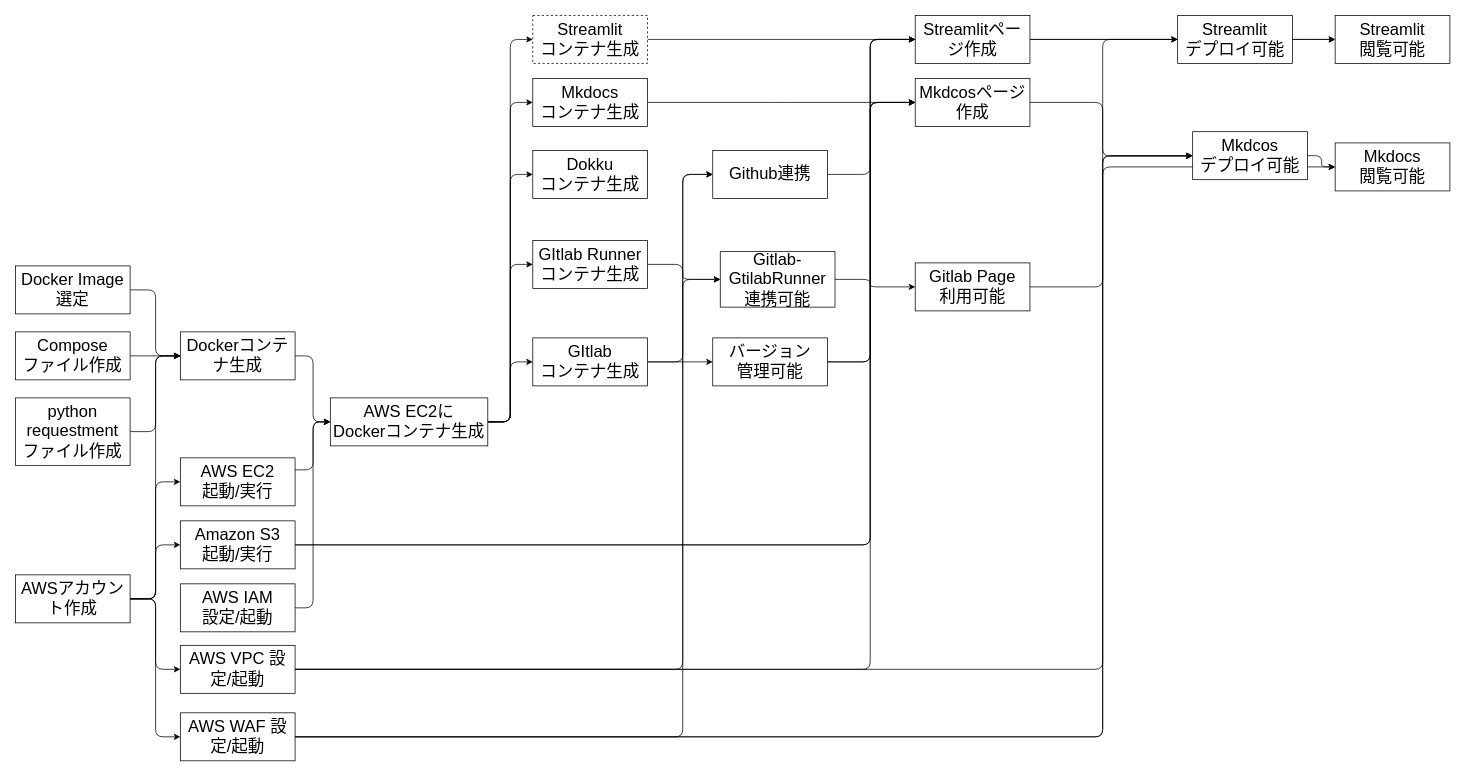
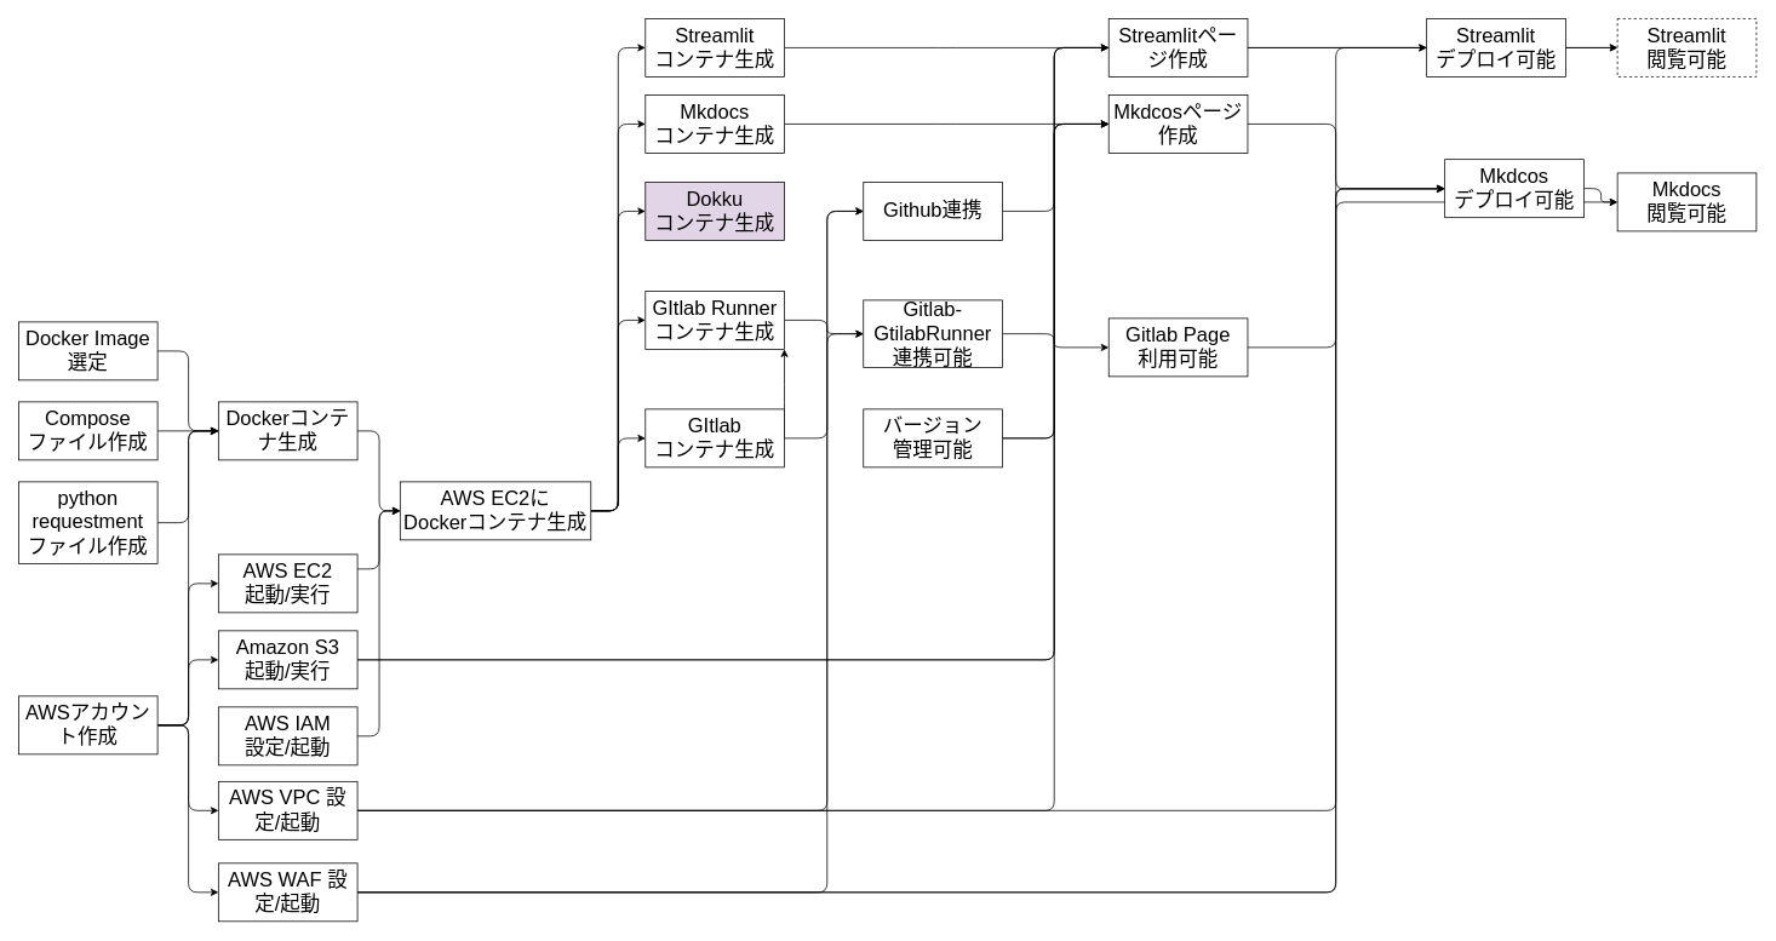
  <mxCell id="0" />
  <mxCell id="1" parent="0" />
  <mxCell id="2" style="edgeStyle=elbowEdgeStyle;html=1;exitX=1;exitY=0.5;exitDx=0;exitDy=0;entryX=0;entryY=0.5;entryDx=0;entryDy=0;" edge="1" parent="1" source="46" target="16"><mxGeometry relative="1" as="geometry" /></mxCell>
  <mxCell id="3" style="edgeStyle=elbowEdgeStyle;html=1;exitX=1;exitY=0.5;exitDx=0;exitDy=0;entryX=0;entryY=0.5;entryDx=0;entryDy=0;" edge="1" parent="1" source="46" target="18"><mxGeometry relative="1" as="geometry" /></mxCell>
  <mxCell id="4" style="edgeStyle=elbowEdgeStyle;html=1;exitX=1;exitY=0.5;exitDx=0;exitDy=0;entryX=0;entryY=0.5;entryDx=0;entryDy=0;" edge="1" parent="1" source="46" target="39"><mxGeometry relative="1" as="geometry" /></mxCell>
  <mxCell id="5" style="edgeStyle=elbowEdgeStyle;html=1;exitX=1;exitY=0.5;exitDx=0;exitDy=0;entryX=0;entryY=0.5;entryDx=0;entryDy=0;" edge="1" parent="1" source="46" target="38"><mxGeometry relative="1" as="geometry"><mxPoint x="370" y="120" as="targetPoint" /></mxGeometry></mxCell>
  <mxCell id="6" style="edgeStyle=elbowEdgeStyle;html=1;exitX=1;exitY=0.5;exitDx=0;exitDy=0;entryX=0;entryY=0.5;entryDx=0;entryDy=0;" edge="1" parent="1" source="46" target="45"><mxGeometry relative="1" as="geometry" /></mxCell>
  <mxCell id="7" style="edgeStyle=elbowEdgeStyle;html=1;exitX=1;exitY=0.5;exitDx=0;exitDy=0;" edge="1" parent="1" source="8" target="46"><mxGeometry relative="1" as="geometry" /></mxCell>
  <mxCell id="8" value="Dockerコンテナ生成" style="whiteSpace=wrap;html=1;fontSize=22;" vertex="1" parent="1"><mxGeometry x="240" y="442" width="153" height="64" as="geometry" /></mxCell>
  <mxCell id="9" style="edgeStyle=elbowEdgeStyle;html=1;exitX=1;exitY=0.25;exitDx=0;exitDy=0;entryX=0;entryY=0.5;entryDx=0;entryDy=0;" edge="1" parent="1" source="10" target="46"><mxGeometry relative="1" as="geometry" /></mxCell>
  <mxCell id="10" value="AWS EC2&lt;br&gt;起動/実行" style="whiteSpace=wrap;html=1;fontSize=22;" vertex="1" parent="1"><mxGeometry x="240" y="610" width="153" height="64" as="geometry" /></mxCell>
  <mxCell id="11" style="edgeStyle=elbowEdgeStyle;html=1;exitX=1;exitY=0.5;exitDx=0;exitDy=0;" edge="1" parent="1" source="13" target="55"><mxGeometry relative="1" as="geometry"><Array as="points"><mxPoint x="1160" y="590" /><mxPoint x="1090" y="430" /></Array></mxGeometry></mxCell>
  <mxCell id="12" style="edgeStyle=elbowEdgeStyle;html=1;exitX=1;exitY=0.5;exitDx=0;exitDy=0;entryX=0;entryY=0.5;entryDx=0;entryDy=0;" edge="1" parent="1" source="13" target="59"><mxGeometry relative="1" as="geometry"><Array as="points"><mxPoint x="1160" y="570" /><mxPoint x="1090" y="400" /><mxPoint x="790" y="150" /></Array></mxGeometry></mxCell>
  <mxCell id="13" value="Amazon S3 &lt;br&gt;起動/実行" style="whiteSpace=wrap;html=1;fontSize=22;" vertex="1" parent="1"><mxGeometry x="240" y="694" width="153" height="64" as="geometry" /></mxCell>
- <mxCell id="14" style="edgeStyle=elbowEdgeStyle;html=1;exitX=1;exitY=0.5;exitDx=0;exitDy=0;" edge="1" parent="1" source="16" target="49"><mxGeometry relative="1" as="geometry" /></mxCell>
+ <mxCell id="14" style="edgeStyle=elbowEdgeStyle;html=1;exitX=1;exitY=0.5;exitDx=0;exitDy=0;" edge="1" parent="1" source="16" target="18"><mxGeometry relative="1" as="geometry" /></mxCell>
  <mxCell id="15" style="edgeStyle=elbowEdgeStyle;html=1;exitX=1;exitY=0.5;exitDx=0;exitDy=0;entryX=0;entryY=0.5;entryDx=0;entryDy=0;" edge="1" parent="1" source="16" target="51"><mxGeometry relative="1" as="geometry"><Array as="points"><mxPoint x="910" y="420" /></Array></mxGeometry></mxCell>
  <mxCell id="16" value="GItlab&lt;br style=&quot;font-size: 22px;&quot;&gt;コンテナ生成" style="whiteSpace=wrap;html=1;fontSize=22;" vertex="1" parent="1"><mxGeometry x="710" y="450" width="153" height="64" as="geometry" /></mxCell>
  <mxCell id="17" style="edgeStyle=elbowEdgeStyle;html=1;exitX=1;exitY=0.5;exitDx=0;exitDy=0;entryX=0;entryY=0.5;entryDx=0;entryDy=0;" edge="1" parent="1" source="18" target="51"><mxGeometry relative="1" as="geometry"><Array as="points"><mxPoint x="910" y="360" /></Array></mxGeometry></mxCell>
  <mxCell id="18" value="GItlab Runner&lt;br style=&quot;font-size: 22px;&quot;&gt;コンテナ生成" style="whiteSpace=wrap;html=1;fontSize=22;" vertex="1" parent="1"><mxGeometry x="710" y="320" width="153" height="64" as="geometry" /></mxCell>
  <mxCell id="19" style="edgeStyle=elbowEdgeStyle;html=1;exitX=1;exitY=0.5;exitDx=0;exitDy=0;entryX=0;entryY=0.5;entryDx=0;entryDy=0;" edge="1" parent="1" source="20" target="8"><mxGeometry relative="1" as="geometry" /></mxCell>
  <mxCell id="20" value="Docker Image選定" style="whiteSpace=wrap;html=1;fontSize=22;" vertex="1" parent="1"><mxGeometry x="20" y="354" width="153" height="64" as="geometry" /></mxCell>
  <mxCell id="21" style="edgeStyle=elbowEdgeStyle;html=1;exitX=1;exitY=0.5;exitDx=0;exitDy=0;entryX=0;entryY=0.5;entryDx=0;entryDy=0;" edge="1" parent="1" source="22" target="8"><mxGeometry relative="1" as="geometry"><mxPoint x="250" y="505" as="targetPoint" /></mxGeometry></mxCell>
  <mxCell id="22" value="Compose&lt;br&gt;ファイル作成" style="whiteSpace=wrap;html=1;fontSize=22;" vertex="1" parent="1"><mxGeometry x="20" y="442" width="153" height="64" as="geometry" /></mxCell>
  <mxCell id="23" style="edgeStyle=elbowEdgeStyle;html=1;exitX=1;exitY=0.5;exitDx=0;exitDy=0;entryX=0;entryY=0.5;entryDx=0;entryDy=0;" edge="1" parent="1" source="24" target="8"><mxGeometry relative="1" as="geometry" /></mxCell>
  <mxCell id="24" value="python requestment&lt;br&gt;ファイル作成" style="whiteSpace=wrap;html=1;fontSize=22;" vertex="1" parent="1"><mxGeometry x="20" y="530" width="153" height="90" as="geometry" /></mxCell>
  <mxCell id="25" value="" style="edgeStyle=elbowEdgeStyle;html=1;entryX=0;entryY=0.5;entryDx=0;entryDy=0;exitX=1;exitY=0.5;exitDx=0;exitDy=0;" edge="1" parent="1" source="30" target="10"><mxGeometry relative="1" as="geometry" /></mxCell>
  <mxCell id="26" style="edgeStyle=elbowEdgeStyle;html=1;exitX=1;exitY=0.5;exitDx=0;exitDy=0;entryX=0;entryY=0.5;entryDx=0;entryDy=0;" edge="1" parent="1" source="30" target="13"><mxGeometry relative="1" as="geometry" /></mxCell>
  <mxCell id="27" style="edgeStyle=elbowEdgeStyle;html=1;exitX=1;exitY=0.5;exitDx=0;exitDy=0;" edge="1" parent="1" source="30" target="8"><mxGeometry relative="1" as="geometry" /></mxCell>
  <mxCell id="28" style="edgeStyle=elbowEdgeStyle;html=1;exitX=1;exitY=0.5;exitDx=0;exitDy=0;entryX=0;entryY=0.5;entryDx=0;entryDy=0;" edge="1" parent="1" source="30" target="36"><mxGeometry relative="1" as="geometry" /></mxCell>
  <mxCell id="29" style="edgeStyle=elbowEdgeStyle;html=1;exitX=1;exitY=0.5;exitDx=0;exitDy=0;entryX=0;entryY=0.5;entryDx=0;entryDy=0;" edge="1" parent="1" source="30" target="43"><mxGeometry relative="1" as="geometry" /></mxCell>
  <mxCell id="30" value="AWSアカウント作成" style="whiteSpace=wrap;html=1;fontSize=22;" vertex="1" parent="1"><mxGeometry x="20" y="766" width="153" height="64" as="geometry" /></mxCell>
  <mxCell id="31" style="edgeStyle=elbowEdgeStyle;html=1;exitX=1;exitY=0.5;exitDx=0;exitDy=0;entryX=0;entryY=0.5;entryDx=0;entryDy=0;" edge="1" parent="1" source="32" target="46"><mxGeometry relative="1" as="geometry" /></mxCell>
  <mxCell id="32" value="AWS IAM &lt;br&gt;設定/起動" style="whiteSpace=wrap;html=1;fontSize=22;" vertex="1" parent="1"><mxGeometry x="240" y="778" width="153" height="64" as="geometry" /></mxCell>
  <mxCell id="33" style="edgeStyle=elbowEdgeStyle;html=1;exitX=1;exitY=0.5;exitDx=0;exitDy=0;entryX=0;entryY=0.5;entryDx=0;entryDy=0;" edge="1" parent="1" source="36" target="63"><mxGeometry relative="1" as="geometry"><Array as="points"><mxPoint x="1470" y="290" /><mxPoint x="1340" y="570" /></Array></mxGeometry></mxCell>
  <mxCell id="34" style="edgeStyle=elbowEdgeStyle;html=1;exitX=1;exitY=0.5;exitDx=0;exitDy=0;entryX=0;entryY=0.5;entryDx=0;entryDy=0;" edge="1" parent="1" source="36" target="62"><mxGeometry relative="1" as="geometry"><Array as="points"><mxPoint x="1470" y="260" /><mxPoint x="1340" y="450" /></Array></mxGeometry></mxCell>
  <mxCell id="35" style="edgeStyle=elbowEdgeStyle;html=1;exitX=1;exitY=0.5;exitDx=0;exitDy=0;entryX=0;entryY=0.5;entryDx=0;entryDy=0;fontSize=22;" edge="1" parent="1" source="36" target="65"><mxGeometry relative="1" as="geometry"><Array as="points"><mxPoint x="910" y="610" /></Array></mxGeometry></mxCell>
  <mxCell id="36" value="AWS WAF 設定/起動" style="whiteSpace=wrap;html=1;fontSize=22;" vertex="1" parent="1"><mxGeometry x="240" y="950" width="153" height="64" as="geometry" /></mxCell>
  <mxCell id="37" style="edgeStyle=elbowEdgeStyle;html=1;exitX=1;exitY=0.5;exitDx=0;exitDy=0;" edge="1" parent="1" source="38" target="55"><mxGeometry relative="1" as="geometry" /></mxCell>
  <mxCell id="38" value="Mkdocs&lt;br&gt;コンテナ生成" style="whiteSpace=wrap;html=1;fontSize=22;" vertex="1" parent="1"><mxGeometry x="710" y="104" width="153" height="64" as="geometry" /></mxCell>
- <mxCell id="39" value="Dokku&lt;br&gt;コンテナ生成" style="whiteSpace=wrap;html=1;fontSize=22;" vertex="1" parent="1"><mxGeometry x="710" y="200" width="153" height="64" as="geometry" /></mxCell>
+ <mxCell id="39" value="Dokku&lt;br&gt;コンテナ生成" style="whiteSpace=wrap;html=1;fontSize=22;fillColor=#e1d5e7;" vertex="1" parent="1"><mxGeometry x="710" y="200" width="153" height="64" as="geometry" /></mxCell>
  <mxCell id="40" style="edgeStyle=elbowEdgeStyle;html=1;exitX=1;exitY=0.5;exitDx=0;exitDy=0;entryX=0;entryY=0.5;entryDx=0;entryDy=0;" edge="1" parent="1" source="43" target="57"><mxGeometry relative="1" as="geometry"><Array as="points"><mxPoint x="1470" y="560" /><mxPoint x="1090" y="590" /><mxPoint x="1160" y="570" /></Array></mxGeometry></mxCell>
  <mxCell id="41" style="edgeStyle=elbowEdgeStyle;html=1;exitX=1;exitY=0.5;exitDx=0;exitDy=0;entryX=0;entryY=0.5;entryDx=0;entryDy=0;" edge="1" parent="1" source="43" target="61"><mxGeometry relative="1" as="geometry"><Array as="points"><mxPoint x="1160" y="300" /><mxPoint x="1160" y="600" /><mxPoint x="1090" y="510" /><mxPoint x="1160" y="470" /></Array></mxGeometry></mxCell>
  <mxCell id="42" style="edgeStyle=elbowEdgeStyle;html=1;exitX=1;exitY=0.5;exitDx=0;exitDy=0;fontSize=22;" edge="1" parent="1" source="43" target="65"><mxGeometry relative="1" as="geometry"><Array as="points"><mxPoint x="910" y="510" /><mxPoint x="900" y="560" /></Array></mxGeometry></mxCell>
  <mxCell id="43" value="AWS VPC 設定/起動" style="whiteSpace=wrap;html=1;fontSize=22;" vertex="1" parent="1"><mxGeometry x="240" y="860" width="153" height="64" as="geometry" /></mxCell>
  <mxCell id="44" style="edgeStyle=elbowEdgeStyle;html=1;exitX=1;exitY=0.5;exitDx=0;exitDy=0;" edge="1" parent="1" source="45" target="59"><mxGeometry relative="1" as="geometry" /></mxCell>
- <mxCell id="45" value="Streamlit&lt;br style=&quot;font-size: 22px;&quot;&gt;コンテナ生成" style="whiteSpace=wrap;html=1;fontSize=22;dashed=1;" vertex="1" parent="1"><mxGeometry x="710" y="20" width="153" height="64" as="geometry" /></mxCell>
+ <mxCell id="45" value="Streamlit&lt;br style=&quot;font-size: 22px;&quot;&gt;コンテナ生成" style="whiteSpace=wrap;html=1;fontSize=22;" vertex="1" parent="1"><mxGeometry x="710" y="20" width="153" height="64" as="geometry" /></mxCell>
  <mxCell id="46" value="AWS EC2に&lt;br style=&quot;font-size: 22px&quot;&gt;Dockerコンテナ生成" style="whiteSpace=wrap;html=1;fontSize=22;" vertex="1" parent="1"><mxGeometry x="440" y="530" width="210" height="64" as="geometry" /></mxCell>
  <mxCell id="47" style="edgeStyle=elbowEdgeStyle;html=1;exitX=1;exitY=0.5;exitDx=0;exitDy=0;entryX=0;entryY=0.5;entryDx=0;entryDy=0;" edge="1" parent="1" source="49" target="55"><mxGeometry relative="1" as="geometry"><Array as="points"><mxPoint x="1160" y="310" /></Array></mxGeometry></mxCell>
  <mxCell id="48" style="edgeStyle=elbowEdgeStyle;html=1;exitX=1;exitY=0.5;exitDx=0;exitDy=0;entryX=0;entryY=0.5;entryDx=0;entryDy=0;" edge="1" parent="1" source="49" target="59"><mxGeometry relative="1" as="geometry"><Array as="points"><mxPoint x="1160" y="270" /></Array></mxGeometry></mxCell>
  <mxCell id="49" value="バージョン&lt;br&gt;管理可能" style="whiteSpace=wrap;html=1;fontSize=22;" vertex="1" parent="1"><mxGeometry x="950" y="450" width="153" height="64" as="geometry" /></mxCell>
  <mxCell id="50" style="edgeStyle=elbowEdgeStyle;html=1;exitX=1;exitY=0.5;exitDx=0;exitDy=0;entryX=0;entryY=0.5;entryDx=0;entryDy=0;" edge="1" parent="1" source="51" target="53"><mxGeometry relative="1" as="geometry"><Array as="points"><mxPoint x="1160" y="367" /></Array></mxGeometry></mxCell>
- <mxCell id="51" value="Gitlab-GtilabRunner&lt;br style=&quot;font-size: 22px;&quot;&gt;連携可能" style="whiteSpace=wrap;html=1;fontSize=22;" vertex="1" parent="1"><mxGeometry x="960" y="335" width="153" height="74" as="geometry" /></mxCell>
+ <mxCell id="51" value="Gitlab-GtilabRunner&lt;br style=&quot;font-size: 22px;&quot;&gt;連携可能" style="whiteSpace=wrap;html=1;fontSize=22;" vertex="1" parent="1"><mxGeometry x="950" y="330" width="153" height="74" as="geometry" /></mxCell>
  <mxCell id="52" style="edgeStyle=elbowEdgeStyle;html=1;exitX=1;exitY=0.5;exitDx=0;exitDy=0;entryX=0;entryY=0.5;entryDx=0;entryDy=0;" edge="1" parent="1" source="53" target="57"><mxGeometry relative="1" as="geometry"><mxPoint x="1400" y="200" as="targetPoint" /><Array as="points"><mxPoint x="1470" y="280" /><mxPoint x="1350" y="270" /></Array></mxGeometry></mxCell>
  <mxCell id="53" value="Gitlab Page&lt;br&gt;利用可能" style="whiteSpace=wrap;html=1;fontSize=22;" vertex="1" parent="1"><mxGeometry x="1220" y="350" width="153" height="64" as="geometry" /></mxCell>
  <mxCell id="54" style="edgeStyle=elbowEdgeStyle;html=1;exitX=1;exitY=0.5;exitDx=0;exitDy=0;entryX=-0.004;entryY=0.512;entryDx=0;entryDy=0;entryPerimeter=0;" edge="1" parent="1" source="55" target="57"><mxGeometry relative="1" as="geometry"><mxPoint x="1400" y="200" as="targetPoint" /><Array as="points"><mxPoint x="1470" y="190" /><mxPoint x="1350" y="160" /></Array></mxGeometry></mxCell>
  <mxCell id="55" value="Mkdcosページ作成" style="whiteSpace=wrap;html=1;fontSize=22;" vertex="1" parent="1"><mxGeometry x="1220" y="104" width="153" height="64" as="geometry" /></mxCell>
  <mxCell id="56" style="edgeStyle=elbowEdgeStyle;html=1;exitX=1;exitY=0.5;exitDx=0;exitDy=0;entryX=0;entryY=0.5;entryDx=0;entryDy=0;" edge="1" parent="1" source="57" target="63"><mxGeometry relative="1" as="geometry" /></mxCell>
  <mxCell id="57" value="Mkdcos&lt;br&gt;デプロイ可能" style="whiteSpace=wrap;html=1;fontSize=22;" vertex="1" parent="1"><mxGeometry x="1590" y="175" width="153" height="64" as="geometry" /></mxCell>
  <mxCell id="58" style="edgeStyle=elbowEdgeStyle;html=1;exitX=1;exitY=0.5;exitDx=0;exitDy=0;" edge="1" parent="1" source="59" target="61"><mxGeometry relative="1" as="geometry" /></mxCell>
  <mxCell id="59" value="Streamlitページ作成" style="whiteSpace=wrap;html=1;fontSize=22;" vertex="1" parent="1"><mxGeometry x="1220" y="20" width="153" height="64" as="geometry" /></mxCell>
  <mxCell id="60" style="edgeStyle=elbowEdgeStyle;html=1;exitX=1;exitY=0.5;exitDx=0;exitDy=0;" edge="1" parent="1" source="61" target="62"><mxGeometry relative="1" as="geometry" /></mxCell>
  <mxCell id="61" value="Streamlit&lt;br style=&quot;font-size: 22px;&quot;&gt;デプロイ可能" style="whiteSpace=wrap;html=1;fontSize=22;" vertex="1" parent="1"><mxGeometry x="1570" y="20" width="153" height="64" as="geometry" /></mxCell>
- <mxCell id="62" value="Streamlit&lt;br style=&quot;font-size: 22px;&quot;&gt;閲覧可能" style="whiteSpace=wrap;html=1;fontSize=22;" vertex="1" parent="1"><mxGeometry x="1780" y="20" width="153" height="64" as="geometry" /></mxCell>
+ <mxCell id="62" value="Streamlit&lt;br style=&quot;font-size: 22px;&quot;&gt;閲覧可能" style="whiteSpace=wrap;html=1;fontSize=22;dashed=1;" vertex="1" parent="1"><mxGeometry x="1780" y="20" width="153" height="64" as="geometry" /></mxCell>
  <mxCell id="63" value="Mkdocs&lt;br style=&quot;font-size: 22px;&quot;&gt;閲覧可能" style="whiteSpace=wrap;html=1;fontSize=22;" vertex="1" parent="1"><mxGeometry x="1780" y="190" width="153" height="64" as="geometry" /></mxCell>
  <mxCell id="64" style="edgeStyle=elbowEdgeStyle;html=1;exitX=1;exitY=0.5;exitDx=0;exitDy=0;entryX=0;entryY=0.5;entryDx=0;entryDy=0;fontSize=22;" edge="1" parent="1" source="65" target="55"><mxGeometry relative="1" as="geometry"><Array as="points"><mxPoint x="1160" y="180" /></Array></mxGeometry></mxCell>
  <mxCell id="65" value="Github連携" style="whiteSpace=wrap;html=1;fontSize=22;" vertex="1" parent="1"><mxGeometry x="950" y="200" width="153" height="64" as="geometry" /></mxCell>
